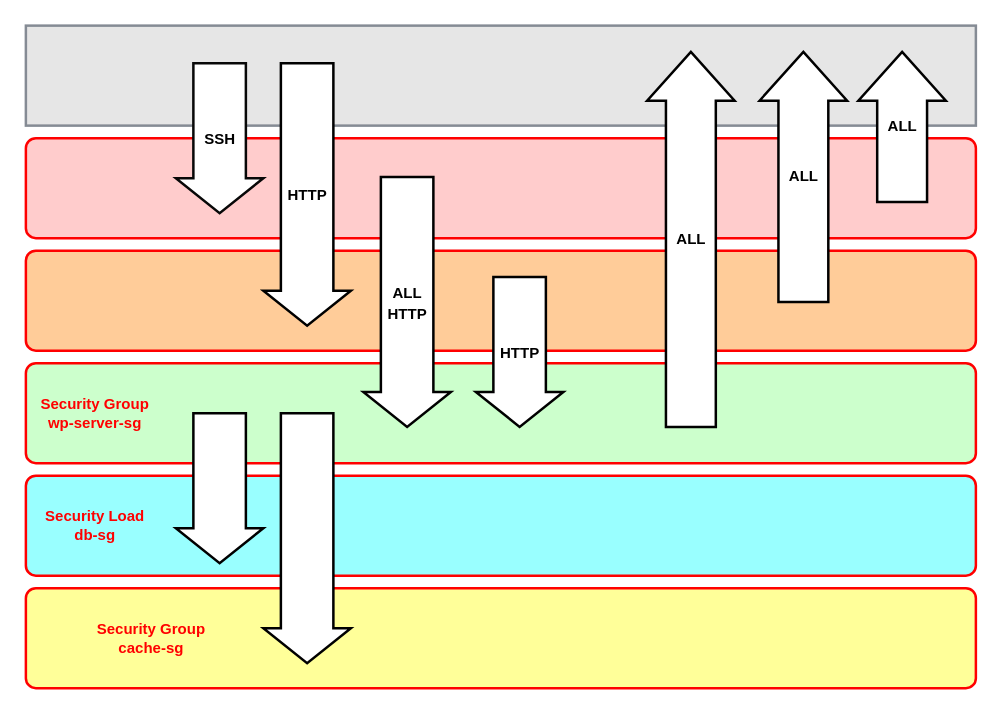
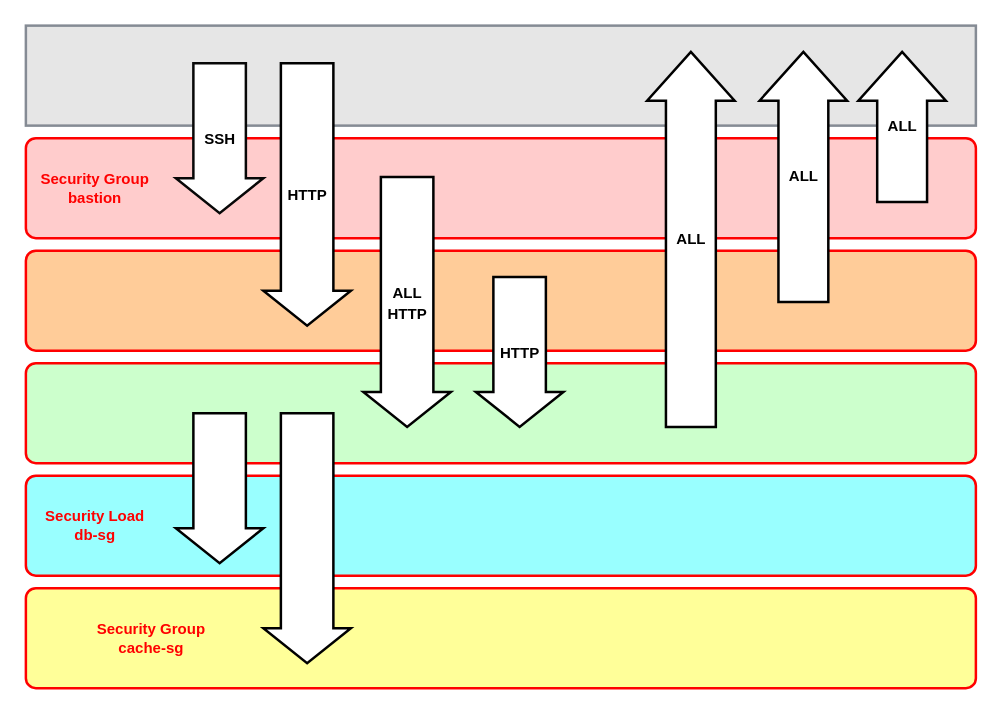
  <mxCell id="0" />
  <mxCell id="1" parent="0" />
  <mxCell id="2" value="" style="rounded=1;arcSize=10;strokeColor=#ff0000;fillColor=#FFCCCC;gradientColor=none;strokeWidth=2;" parent="1" vertex="1"><mxGeometry x="20" y="110" width="760" height="80" as="geometry" /></mxCell>
+ <mxCell id="3" value="&lt;b&gt;&lt;font color=&quot;#ff0000&quot;&gt;Security Group&lt;br&gt;bastion&lt;br&gt;&lt;/font&gt;&lt;/b&gt;" style="text;html=1;align=center;verticalAlign=middle;resizable=0;points=[];autosize=1;strokeColor=none;fillColor=none;" parent="1" vertex="1"><mxGeometry x="20" y="130" width="110" height="40" as="geometry" /></mxCell>
  <mxCell id="4" value="" style="rounded=1;arcSize=10;strokeColor=#ff0000;fillColor=#FFCC99;gradientColor=none;strokeWidth=2;" parent="1" vertex="1"><mxGeometry x="20" y="200" width="760" height="80" as="geometry" /></mxCell>
  <mxCell id="5" value="" style="rounded=1;arcSize=10;strokeColor=#ff0000;fillColor=#CCFFCC;gradientColor=none;strokeWidth=2;" parent="1" vertex="1"><mxGeometry x="20" y="290" width="760" height="80" as="geometry" /></mxCell>
- <mxCell id="6" value="&lt;b&gt;&lt;font color=&quot;#ff0000&quot;&gt;Security Group&lt;br&gt;wp-server-sg&lt;br&gt;&lt;/font&gt;&lt;/b&gt;" style="text;html=1;align=center;verticalAlign=middle;resizable=0;points=[];autosize=1;strokeColor=none;fillColor=none;" parent="1" vertex="1"><mxGeometry x="20" y="310" width="110" height="40" as="geometry" /></mxCell>
  <mxCell id="7" value="" style="outlineConnect=0;gradientColor=none;html=1;whiteSpace=wrap;fontSize=12;fontStyle=0;strokeColor=#858B94;fillColor=#E6E6E6;verticalAlign=top;align=center;fontColor=#858B94;spacingTop=3;strokeWidth=2;" parent="1" vertex="1"><mxGeometry x="20" y="20" width="760" height="80" as="geometry" /></mxCell>
  <mxCell id="8" value="&lt;b&gt;&lt;font color=&quot;#000000&quot; style=&quot;font-size: 12px;&quot;&gt;SSH&lt;/font&gt;&lt;/b&gt;" style="html=1;shadow=0;dashed=0;align=center;verticalAlign=middle;shape=mxgraph.arrows2.arrow;dy=0.4;dx=28;direction=south;notch=0;strokeWidth=2;fontSize=14;fontColor=#ff0000;fillColor=#FFFFFF;strokeColor=#080808;" parent="1" vertex="1"><mxGeometry x="140" y="50" width="70" height="120" as="geometry" /></mxCell>
  <mxCell id="9" value="&lt;b&gt;&lt;font color=&quot;#000000&quot; style=&quot;font-size: 12px;&quot;&gt;HTTP&lt;/font&gt;&lt;/b&gt;" style="html=1;shadow=0;dashed=0;align=center;verticalAlign=middle;shape=mxgraph.arrows2.arrow;dy=0.4;dx=28;direction=south;notch=0;strokeWidth=2;fontSize=14;fontColor=#ff0000;fillColor=#FFFFFF;strokeColor=#000000;" parent="1" vertex="1"><mxGeometry x="210" y="50" width="70" height="210" as="geometry" /></mxCell>
  <mxCell id="10" value="&lt;b&gt;&lt;font color=&quot;#000000&quot; style=&quot;font-size: 12px;&quot;&gt;HTTP&lt;/font&gt;&lt;/b&gt;" style="html=1;shadow=0;dashed=0;align=center;verticalAlign=middle;shape=mxgraph.arrows2.arrow;dy=0.4;dx=28;direction=south;notch=0;strokeWidth=2;fontSize=14;fontColor=#ff0000;fillColor=#FFFFFF;strokeColor=#000000;" parent="1" vertex="1"><mxGeometry x="380" y="221" width="70" height="120" as="geometry" /></mxCell>
  <mxCell id="11" value="ALL" style="html=1;shadow=0;dashed=0;align=center;verticalAlign=middle;shape=mxgraph.arrows2.arrow;dy=0.43;dx=39;direction=north;notch=0;strokeWidth=2;fontSize=12;fontColor=#000000;fontStyle=1;fillColor=#FFFFFF;strokeColor=#000000;" parent="1" vertex="1"><mxGeometry x="517" y="41" width="70" height="300" as="geometry" /></mxCell>
  <mxCell id="12" value="ALL" style="html=1;shadow=0;dashed=0;align=center;verticalAlign=middle;shape=mxgraph.arrows2.arrow;dy=0.43;dx=39;direction=north;notch=0;strokeWidth=2;fontSize=12;fontColor=#000000;fontStyle=1;fillColor=#FFFFFF;strokeColor=#000000;" parent="1" vertex="1"><mxGeometry x="607" y="41" width="70" height="200" as="geometry" /></mxCell>
  <mxCell id="13" value="ALL" style="html=1;shadow=0;dashed=0;align=center;verticalAlign=middle;shape=mxgraph.arrows2.arrow;dy=0.43;dx=39;direction=north;notch=0;strokeWidth=2;fontSize=12;fontColor=#000000;fontStyle=1;fillColor=#FFFFFF;strokeColor=#000000;" parent="1" vertex="1"><mxGeometry x="686" y="41" width="70" height="120" as="geometry" /></mxCell>
  <mxCell id="14" value="&lt;b&gt;&lt;font color=&quot;#000000&quot; style=&quot;font-size: 12px;&quot;&gt;ALL&lt;br&gt;HTTP&lt;br&gt;&lt;/font&gt;&lt;/b&gt;" style="html=1;shadow=0;dashed=0;align=center;verticalAlign=middle;shape=mxgraph.arrows2.arrow;dy=0.4;dx=28;direction=south;notch=0;strokeWidth=2;fontSize=14;fontColor=#ff0000;fillColor=#FFFFFF;strokeColor=#000000;" parent="1" vertex="1"><mxGeometry x="290" y="141" width="70" height="200" as="geometry" /></mxCell>
  <mxCell id="15" value="" style="rounded=1;arcSize=10;strokeColor=#ff0000;fillColor=#99FFFF;gradientColor=none;strokeWidth=2;" vertex="1" parent="1"><mxGeometry x="20" y="380" width="760" height="80" as="geometry" /></mxCell>
  <mxCell id="16" value="&lt;b&gt;&lt;font color=&quot;#ff0000&quot;&gt;Security Load&lt;br&gt;db-sg&lt;br&gt;&lt;/font&gt;&lt;/b&gt;" style="text;html=1;align=center;verticalAlign=middle;resizable=0;points=[];autosize=1;strokeColor=none;fillColor=none;" vertex="1" parent="1"><mxGeometry x="20" y="400" width="110" height="40" as="geometry" /></mxCell>
  <mxCell id="17" value="" style="rounded=1;arcSize=10;strokeColor=#ff0000;fillColor=#FFFF99;gradientColor=none;strokeWidth=2;" vertex="1" parent="1"><mxGeometry x="20" y="470" width="760" height="80" as="geometry" /></mxCell>
  <mxCell id="18" value="&lt;b&gt;&lt;font color=&quot;#ff0000&quot;&gt;Security Group&lt;br&gt;cache-sg&lt;br&gt;&lt;/font&gt;&lt;/b&gt;" style="text;html=1;align=center;verticalAlign=middle;resizable=0;points=[];autosize=1;strokeColor=none;fillColor=none;" vertex="1" parent="1"><mxGeometry x="65" y="490" width="110" height="40" as="geometry" /></mxCell>
  <mxCell id="19" value="" style="html=1;shadow=0;dashed=0;align=center;verticalAlign=middle;shape=mxgraph.arrows2.arrow;dy=0.4;dx=28;direction=south;notch=0;strokeWidth=2;fontSize=14;fontColor=#ff0000;fillColor=#FFFFFF;strokeColor=#000000;" vertex="1" parent="1"><mxGeometry x="140" y="330" width="70" height="120" as="geometry" /></mxCell>
  <mxCell id="20" value="&lt;b&gt;&lt;font color=&quot;#000000&quot; style=&quot;font-size: 12px;&quot;&gt;&lt;br&gt;&lt;/font&gt;&lt;/b&gt;" style="html=1;shadow=0;dashed=0;align=center;verticalAlign=middle;shape=mxgraph.arrows2.arrow;dy=0.4;dx=28;direction=south;notch=0;strokeWidth=2;fontSize=14;fontColor=#ff0000;fillColor=#FFFFFF;strokeColor=#000000;" vertex="1" parent="1"><mxGeometry x="210" y="330" width="70" height="200" as="geometry" /></mxCell>
